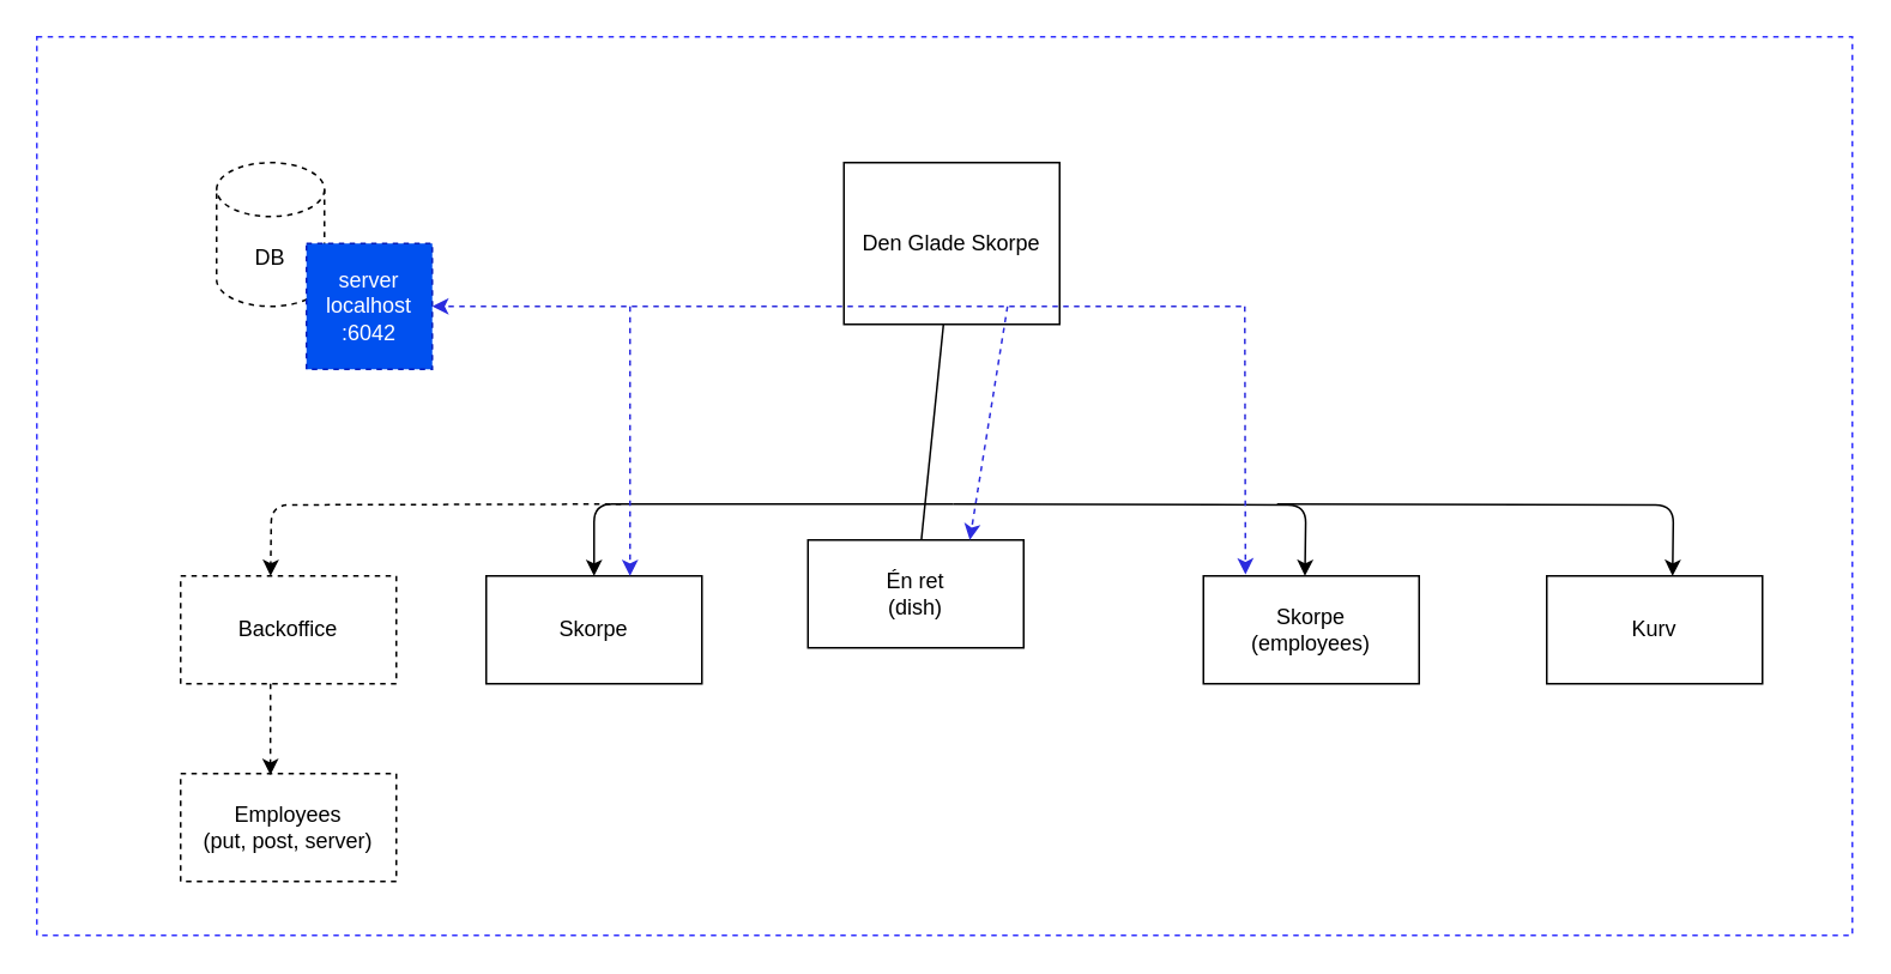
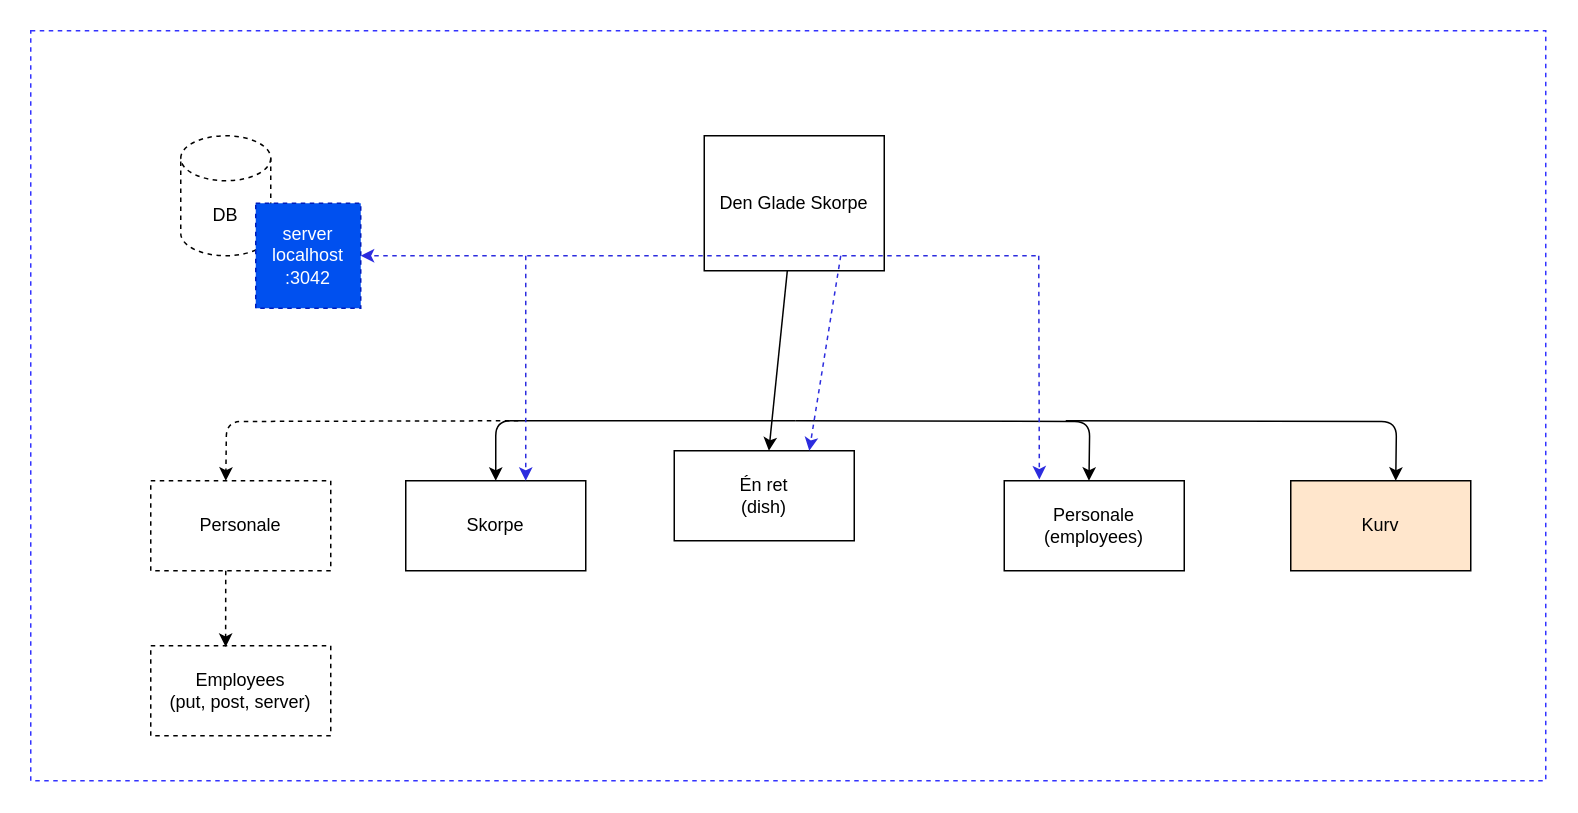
  <mxCell id="0" />
  <mxCell id="1" parent="0" />
  <mxCell id="2" value="&amp;nbsp;" style="rounded=0;whiteSpace=wrap;html=1;dashed=1;strokeColor=#3333FF;fontColor=#FFFFFF;fillColor=default;" parent="1" vertex="1"><mxGeometry x="20" y="20" width="1010" height="500" as="geometry" /></mxCell>
  <mxCell id="3" value="DB" style="shape=cylinder3;whiteSpace=wrap;html=1;boundedLbl=1;backgroundOutline=1;size=15;fillColor=default;dashed=1;" parent="1" vertex="1"><mxGeometry x="120" y="90" width="60" height="80" as="geometry" /></mxCell>
- <mxCell id="4" value="" style="edgeStyle=none;html=1;endArrow=none;" parent="1" source="5" target="7" edge="1"><mxGeometry relative="1" as="geometry" /></mxCell>
+ <mxCell id="4" value="" style="edgeStyle=none;html=1;" parent="1" source="5" target="7" edge="1"><mxGeometry relative="1" as="geometry" /></mxCell>
  <mxCell id="5" value="Den Glade Skorpe" style="rounded=0;whiteSpace=wrap;html=1;" parent="1" vertex="1"><mxGeometry x="469" y="90" width="120" height="90" as="geometry" /></mxCell>
- <mxCell id="6" value="server&lt;br&gt;localhost&lt;br&gt;:6042" style="whiteSpace=wrap;html=1;aspect=fixed;dashed=1;fillColor=#0050ef;fontColor=#ffffff;strokeColor=#001DBC;" parent="1" vertex="1"><mxGeometry x="170" y="135" width="70" height="70" as="geometry" /></mxCell>
+ <mxCell id="6" value="server&lt;br&gt;localhost&lt;br&gt;:3042" style="whiteSpace=wrap;html=1;aspect=fixed;dashed=1;fillColor=#0050ef;fontColor=#ffffff;strokeColor=#001DBC;" parent="1" vertex="1"><mxGeometry x="170" y="135" width="70" height="70" as="geometry" /></mxCell>
  <mxCell id="7" value="Én ret&lt;br&gt;(dish)" style="whiteSpace=wrap;html=1;rounded=0;" parent="1" vertex="1"><mxGeometry x="449" y="300" width="120" height="60" as="geometry" /></mxCell>
  <mxCell id="8" value="Skorpe" style="whiteSpace=wrap;html=1;rounded=0;" parent="1" vertex="1"><mxGeometry x="270" y="320" width="120" height="60" as="geometry" /></mxCell>
- <mxCell id="9" value="Skorpe&lt;br&gt;(employees)" style="whiteSpace=wrap;html=1;rounded=0;" parent="1" vertex="1"><mxGeometry x="669" y="320" width="120" height="60" as="geometry" /></mxCell>
- <mxCell id="10" value="Kurv" style="whiteSpace=wrap;html=1;rounded=0;" parent="1" vertex="1"><mxGeometry x="860" y="320" width="120" height="60" as="geometry" /></mxCell>
+ <mxCell id="9" value="Personale&lt;br&gt;(employees)" style="whiteSpace=wrap;html=1;rounded=0;" parent="1" vertex="1"><mxGeometry x="669" y="320" width="120" height="60" as="geometry" /></mxCell>
+ <mxCell id="10" value="Kurv" style="whiteSpace=wrap;html=1;rounded=0;fillColor=#ffe6cc;" parent="1" vertex="1"><mxGeometry x="860" y="320" width="120" height="60" as="geometry" /></mxCell>
  <mxCell id="11" value="" style="endArrow=classic;html=1;edgeStyle=orthogonalEdgeStyle;dashed=1;" parent="1" edge="1"><mxGeometry width="50" height="50" relative="1" as="geometry"><mxPoint x="345.03" y="280" as="sourcePoint" /><mxPoint x="150.03" y="320" as="targetPoint" /></mxGeometry></mxCell>
  <mxCell id="12" value="" style="endArrow=classic;html=1;edgeStyle=orthogonalEdgeStyle;" parent="1" edge="1"><mxGeometry width="50" height="50" relative="1" as="geometry"><mxPoint x="530" y="280" as="sourcePoint" /><mxPoint x="330" y="320" as="targetPoint" /><Array as="points"><mxPoint x="330" y="280" /></Array></mxGeometry></mxCell>
  <mxCell id="13" value="" style="endArrow=classic;html=1;entryX=0.5;entryY=0;entryDx=0;entryDy=0;edgeStyle=orthogonalEdgeStyle;" parent="1" edge="1"><mxGeometry width="50" height="50" relative="1" as="geometry"><mxPoint x="710" y="280" as="sourcePoint" /><mxPoint x="930" y="320" as="targetPoint" /></mxGeometry></mxCell>
  <mxCell id="14" value="" style="endArrow=classic;html=1;entryX=0.5;entryY=0;entryDx=0;entryDy=0;edgeStyle=orthogonalEdgeStyle;" parent="1" edge="1"><mxGeometry width="50" height="50" relative="1" as="geometry"><mxPoint x="530" y="280" as="sourcePoint" /><mxPoint x="725.48" y="320" as="targetPoint" /></mxGeometry></mxCell>
- <mxCell id="15" value="Backoffice" style="rounded=0;whiteSpace=wrap;html=1;dashed=1;" parent="1" vertex="1"><mxGeometry x="100" y="320" width="120" height="60" as="geometry" /></mxCell>
+ <mxCell id="15" value="Personale" style="rounded=0;whiteSpace=wrap;html=1;dashed=1;" parent="1" vertex="1"><mxGeometry x="100" y="320" width="120" height="60" as="geometry" /></mxCell>
  <mxCell id="16" value="Employees&lt;br&gt;(put, post, server)" style="rounded=0;whiteSpace=wrap;html=1;dashed=1;" parent="1" vertex="1"><mxGeometry x="100" y="430" width="120" height="60" as="geometry" /></mxCell>
  <mxCell id="17" value="" style="endArrow=classic;html=1;exitX=0.5;exitY=1;exitDx=0;exitDy=0;dashed=1;entryX=0.416;entryY=0.013;entryDx=0;entryDy=0;entryPerimeter=0;" parent="1" target="16" edge="1"><mxGeometry width="50" height="50" relative="1" as="geometry"><mxPoint x="150" y="380" as="sourcePoint" /><mxPoint x="150.286" y="420" as="targetPoint" /></mxGeometry></mxCell>
  <mxCell id="18" value="" style="endArrow=classic;html=1;dashed=1;strokeColor=#2C2CDE;entryX=0.195;entryY=-0.014;entryDx=0;entryDy=0;entryPerimeter=0;" parent="1" target="9" edge="1"><mxGeometry width="50" height="50" relative="1" as="geometry"><mxPoint x="692" y="170" as="sourcePoint" /><mxPoint x="690" y="310" as="targetPoint" /></mxGeometry></mxCell>
  <mxCell id="19" value="" style="endArrow=classic;html=1;dashed=1;strokeColor=#2C2CDE;" parent="1" edge="1"><mxGeometry width="50" height="50" relative="1" as="geometry"><mxPoint x="350" y="170" as="sourcePoint" /><mxPoint x="350" y="320" as="targetPoint" /></mxGeometry></mxCell>
  <mxCell id="20" value="" style="endArrow=classic;html=1;dashed=1;strokeColor=#2C2CDE;entryX=0.75;entryY=0;entryDx=0;entryDy=0;" parent="1" target="7" edge="1"><mxGeometry width="50" height="50" relative="1" as="geometry"><mxPoint x="560" y="170" as="sourcePoint" /><mxPoint x="560" y="310" as="targetPoint" /></mxGeometry></mxCell>
  <mxCell id="21" value="" style="endArrow=classic;html=1;dashed=1;strokeColor=#2C2CDE;entryX=1;entryY=0.5;entryDx=0;entryDy=0;" parent="1" target="6" edge="1"><mxGeometry width="50" height="50" relative="1" as="geometry"><mxPoint x="690" y="170" as="sourcePoint" /><mxPoint x="770.32" y="230" as="targetPoint" /></mxGeometry></mxCell>
